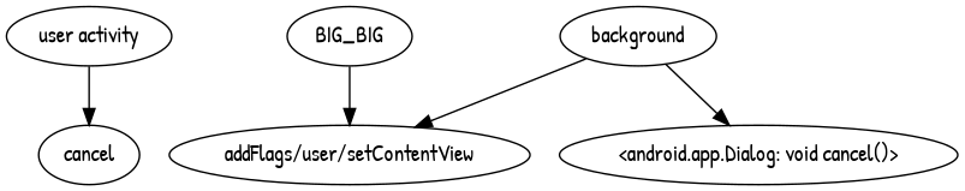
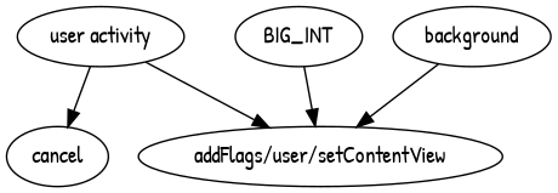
  strict digraph {
    fontname="Patrick Hand"
    "graph"="{}"
    node [domain=library fontname="Patrick Hand" type=SENSITIVE_METHOD]
    edge [deps="FROM_SENSITIVE_PARENT_TO_SENSITIVE_API-CALL" fontname="Patrick Hand" type=DEP]
    n1 [label=cancel]
    n2 [label="addFlags/user/setContentView" type=merged]
-   BIG_INT [type=CONST_INT label=BIG_BIG]
+   BIG_INT [type=CONST_INT]
    "user activity" [type=entrypoint]
    background [type=entrypoint]
-   "<android.app.Dialog: void cancel()>"
    BIG_INT -> n2 [deps=DATAFLOW]
    "user activity" -> n1
+   "user activity" -> n2
    background -> n2 [deps=DOMINATE]
-   background -> "<android.app.Dialog: void cancel()>" [deps=FROM_SENSITIVE_PARENT_TO_SENSITIVE_API]
  }
